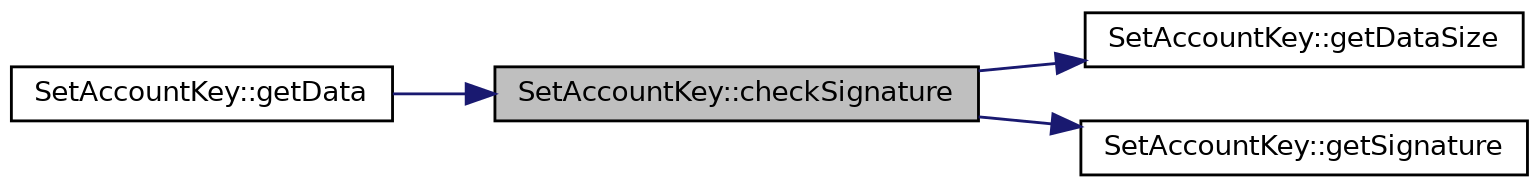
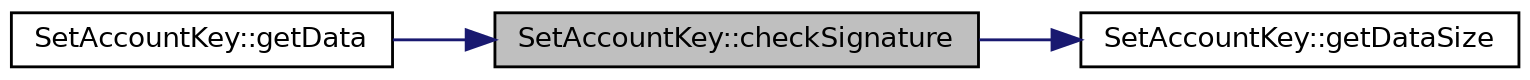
  digraph {
    rankdir=LR
    node [color=black fillcolor=white fontname=Helvetica fontsize=10 shape=record style=filled]
    edge [color=midnightblue fontname=Helvetica fontsize=10 labelfontname=Helvetica labelfontsize=10 style=solid]
    n1 [fillcolor=grey75 fontcolor=black height=0.2 label="SetAccountKey::checkSignature" width=0.4]
    n2 [height=0.2 label="SetAccountKey::getDataSize" width=0.4]
-   n3 [height=0.2 label="SetAccountKey::getSignature" width=0.4]
    n4 [height=0.2 label="SetAccountKey::getData" width=0.4]
    n1 -> n2
-   n1 -> n3
    n4 -> n1
  }
